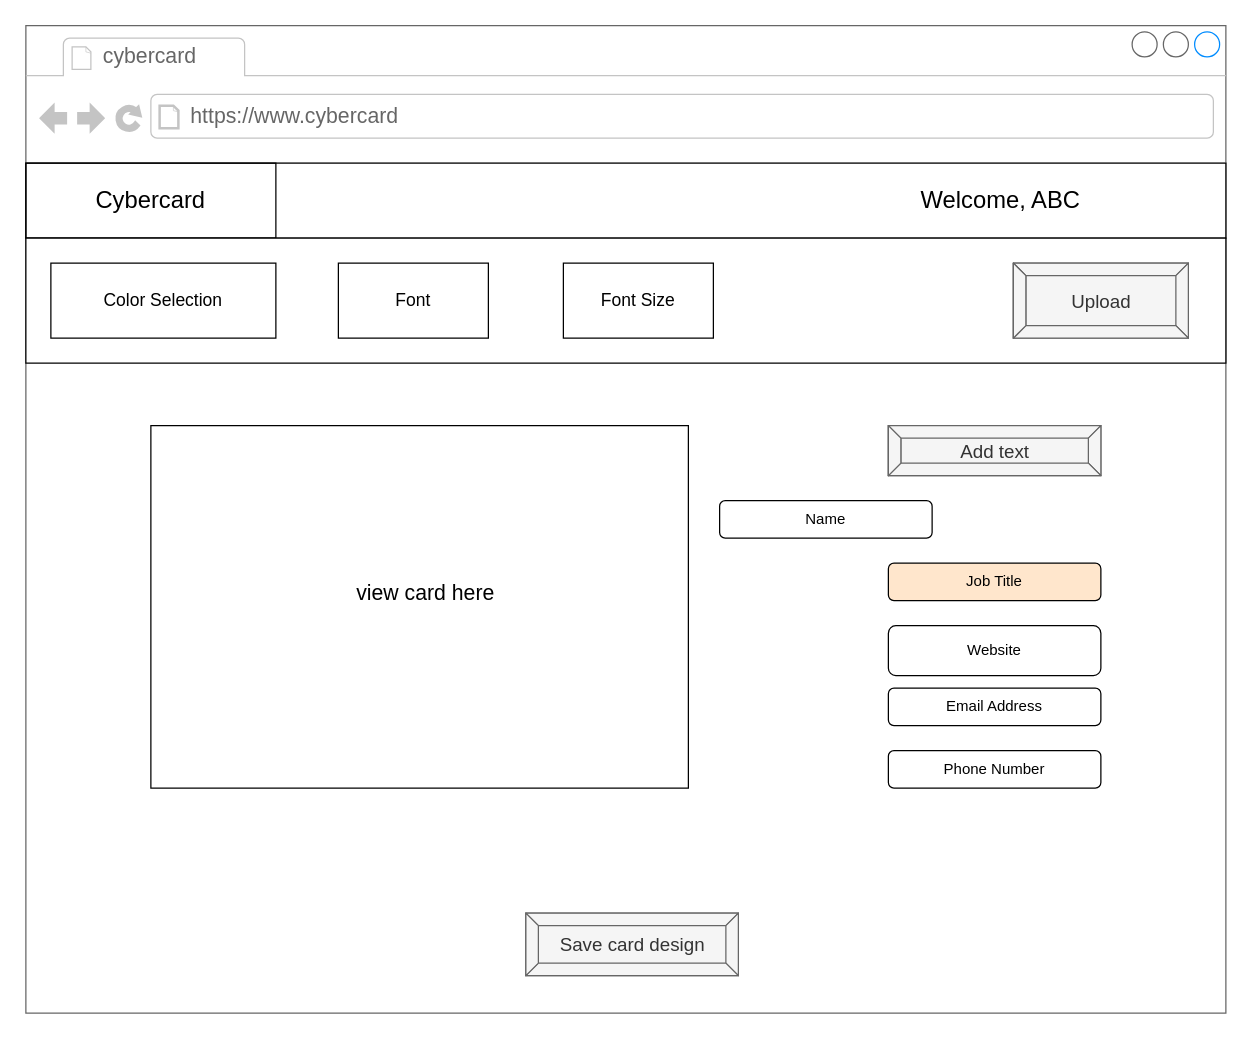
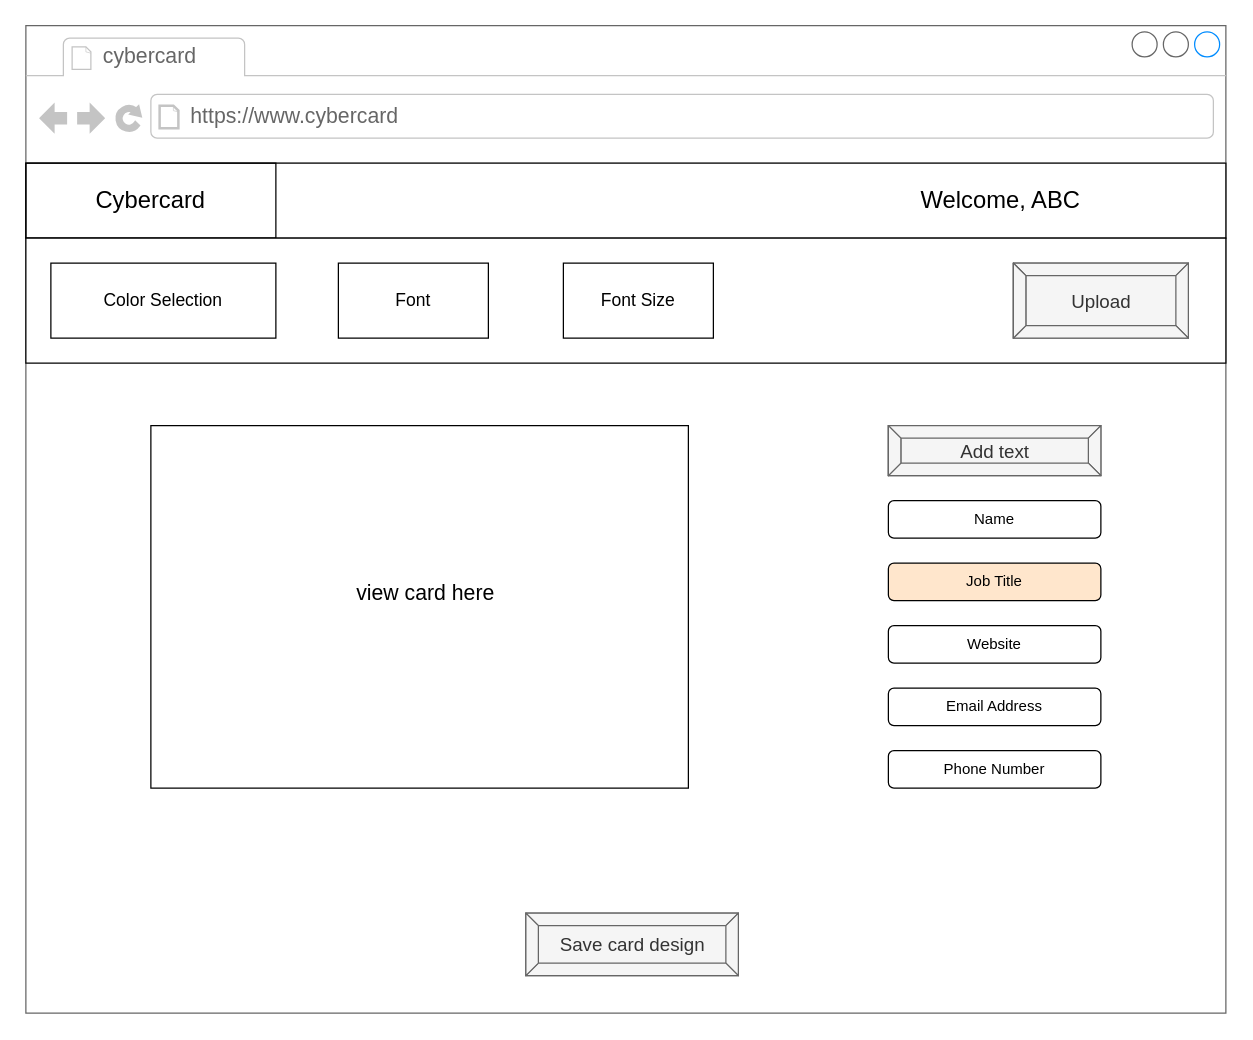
  <mxCell id="0" />
  <mxCell id="1" parent="0" />
  <mxCell id="2" value="" style="strokeWidth=1;shadow=0;dashed=0;align=center;html=1;shape=mxgraph.mockup.containers.browserWindow;rSize=0;strokeColor=#666666;strokeColor2=#008cff;strokeColor3=#c4c4c4;mainText=,;recursiveResize=0;" vertex="1" parent="1"><mxGeometry x="20" y="20" width="960" height="790" as="geometry" /></mxCell>
  <mxCell id="3" value="cybercard" style="strokeWidth=1;shadow=0;dashed=0;align=center;html=1;shape=mxgraph.mockup.containers.anchor;fontSize=17;fontColor=#666666;align=left;" vertex="1" parent="2"><mxGeometry x="60" y="12" width="110" height="26" as="geometry" /></mxCell>
  <mxCell id="4" value="https://www.cybercard" style="strokeWidth=1;shadow=0;dashed=0;align=center;html=1;shape=mxgraph.mockup.containers.anchor;rSize=0;fontSize=17;fontColor=#666666;align=left;" vertex="1" parent="2"><mxGeometry x="130" y="60" width="250" height="26" as="geometry" /></mxCell>
  <mxCell id="5" value="" style="rounded=0;whiteSpace=wrap;html=1;" vertex="1" parent="2"><mxGeometry y="110" width="960" height="60" as="geometry" /></mxCell>
  <mxCell id="6" value="&lt;font style=&quot;font-size: 19px&quot;&gt;Cybercard&lt;/font&gt;" style="text;html=1;strokeColor=none;fillColor=none;align=center;verticalAlign=middle;whiteSpace=wrap;rounded=0;" vertex="1" parent="2"><mxGeometry x="40" y="130" width="120" height="20" as="geometry" /></mxCell>
  <mxCell id="7" value="&lt;font style=&quot;font-size: 19px&quot;&gt;Welcome, ABC&lt;/font&gt;" style="text;html=1;strokeColor=none;fillColor=none;align=center;verticalAlign=middle;whiteSpace=wrap;rounded=0;" vertex="1" parent="2"><mxGeometry x="700" y="130" width="160" height="20" as="geometry" /></mxCell>
  <mxCell id="8" value="" style="rounded=0;whiteSpace=wrap;html=1;fillColor=none;" vertex="1" parent="2"><mxGeometry y="110" width="200" height="60" as="geometry" /></mxCell>
  <mxCell id="9" value="" style="rounded=0;whiteSpace=wrap;html=1;" vertex="1" parent="2"><mxGeometry y="170" width="960" height="100" as="geometry" /></mxCell>
  <mxCell id="10" value="" style="rounded=0;whiteSpace=wrap;html=1;" vertex="1" parent="2"><mxGeometry x="20" y="190" width="180" height="60" as="geometry" /></mxCell>
  <mxCell id="11" value="&lt;font style=&quot;font-size: 14px&quot;&gt;Color Selection&lt;/font&gt;" style="text;html=1;strokeColor=none;fillColor=none;align=center;verticalAlign=middle;whiteSpace=wrap;rounded=0;" vertex="1" parent="2"><mxGeometry x="60" y="210" width="100" height="20" as="geometry" /></mxCell>
  <mxCell id="12" value="" style="rounded=0;whiteSpace=wrap;html=1;" vertex="1" parent="2"><mxGeometry x="250" y="190" width="120" height="60" as="geometry" /></mxCell>
  <mxCell id="13" value="&lt;font style=&quot;font-size: 14px&quot;&gt;Font&lt;/font&gt;" style="text;html=1;strokeColor=none;fillColor=none;align=center;verticalAlign=middle;whiteSpace=wrap;rounded=0;" vertex="1" parent="2"><mxGeometry x="260" y="210" width="100" height="20" as="geometry" /></mxCell>
  <mxCell id="14" value="" style="rounded=0;whiteSpace=wrap;html=1;" vertex="1" parent="2"><mxGeometry x="430" y="190" width="120" height="60" as="geometry" /></mxCell>
  <mxCell id="15" value="&lt;font style=&quot;font-size: 14px&quot;&gt;Font Size&lt;/font&gt;" style="text;html=1;strokeColor=none;fillColor=none;align=center;verticalAlign=middle;whiteSpace=wrap;rounded=0;" vertex="1" parent="2"><mxGeometry x="440" y="210" width="100" height="20" as="geometry" /></mxCell>
  <mxCell id="16" value="&lt;font style=&quot;font-size: 15px&quot;&gt;Upload&lt;/font&gt;" style="labelPosition=center;verticalLabelPosition=middle;align=center;html=1;shape=mxgraph.basic.button;dx=10;fillColor=#f5f5f5;strokeColor=#666666;fontColor=#333333;" vertex="1" parent="2"><mxGeometry x="790" y="190" width="140" height="60" as="geometry" /></mxCell>
  <mxCell id="17" value="Phone Number" style="rounded=1;whiteSpace=wrap;html=1;" vertex="1" parent="2"><mxGeometry x="690" y="580" width="170" height="30" as="geometry" /></mxCell>
  <mxCell id="18" value="Job Title" style="rounded=1;whiteSpace=wrap;html=1;fillColor=#ffe6cc;" vertex="1" parent="2"><mxGeometry x="690" y="430" width="170" height="30" as="geometry" /></mxCell>
- <mxCell id="19" value="Name" style="rounded=1;whiteSpace=wrap;html=1;" vertex="1" parent="2"><mxGeometry x="555" y="380" width="170" height="30" as="geometry" /></mxCell>
- <mxCell id="20" value="Website" style="rounded=1;whiteSpace=wrap;html=1;" vertex="1" parent="2"><mxGeometry x="690" y="480" width="170" height="40" as="geometry" /></mxCell>
+ <mxCell id="19" value="Name" style="rounded=1;whiteSpace=wrap;html=1;" vertex="1" parent="2"><mxGeometry x="690" y="380" width="170" height="30" as="geometry" /></mxCell>
+ <mxCell id="20" value="Website" style="rounded=1;whiteSpace=wrap;html=1;" vertex="1" parent="2"><mxGeometry x="690" y="480" width="170" height="30" as="geometry" /></mxCell>
  <mxCell id="21" value="Email Address" style="rounded=1;whiteSpace=wrap;html=1;" vertex="1" parent="2"><mxGeometry x="690" y="530" width="170" height="30" as="geometry" /></mxCell>
  <mxCell id="22" value="&lt;font style=&quot;font-size: 15px&quot;&gt;Add text&lt;/font&gt;" style="labelPosition=center;verticalLabelPosition=middle;align=center;html=1;shape=mxgraph.basic.button;dx=10;fillColor=#f5f5f5;strokeColor=#666666;fontColor=#333333;" vertex="1" parent="2"><mxGeometry x="690" y="320" width="170" height="40" as="geometry" /></mxCell>
  <mxCell id="23" value="&lt;font style=&quot;font-size: 15px&quot;&gt;Save card design&lt;/font&gt;" style="labelPosition=center;verticalLabelPosition=middle;align=center;html=1;shape=mxgraph.basic.button;dx=10;fillColor=#f5f5f5;strokeColor=#666666;fontColor=#333333;" vertex="1" parent="2"><mxGeometry x="400" y="710" width="170" height="50" as="geometry" /></mxCell>
  <mxCell id="24" value="" style="rounded=0;whiteSpace=wrap;html=1;" vertex="1" parent="1"><mxGeometry x="120" y="340" width="430" height="290" as="geometry" /></mxCell>
  <mxCell id="25" value="&lt;font style=&quot;font-size: 17px&quot;&gt;view card here&lt;/font&gt;" style="text;html=1;strokeColor=none;fillColor=none;align=center;verticalAlign=middle;whiteSpace=wrap;rounded=0;" vertex="1" parent="1"><mxGeometry x="280" y="465" width="120" height="20" as="geometry" /></mxCell>
